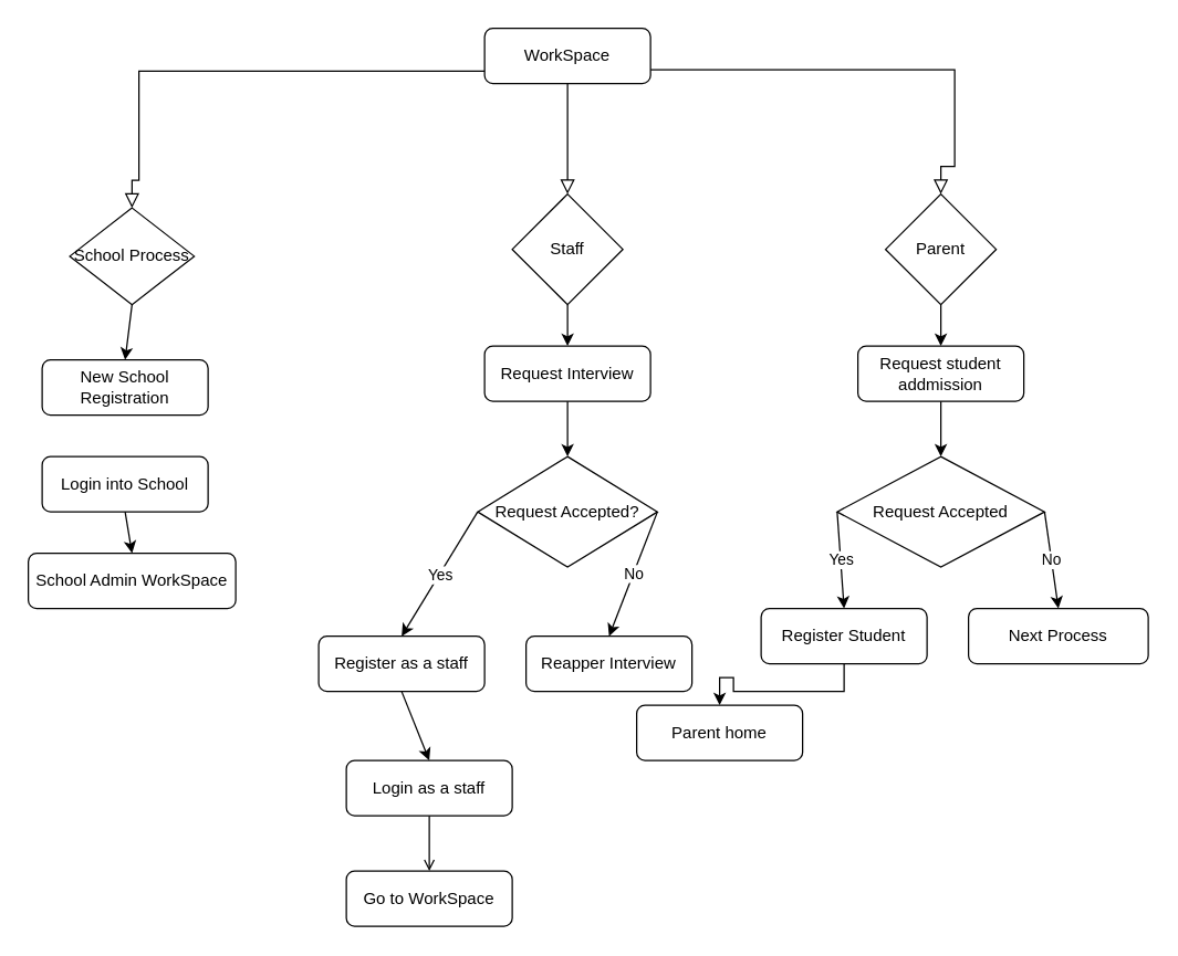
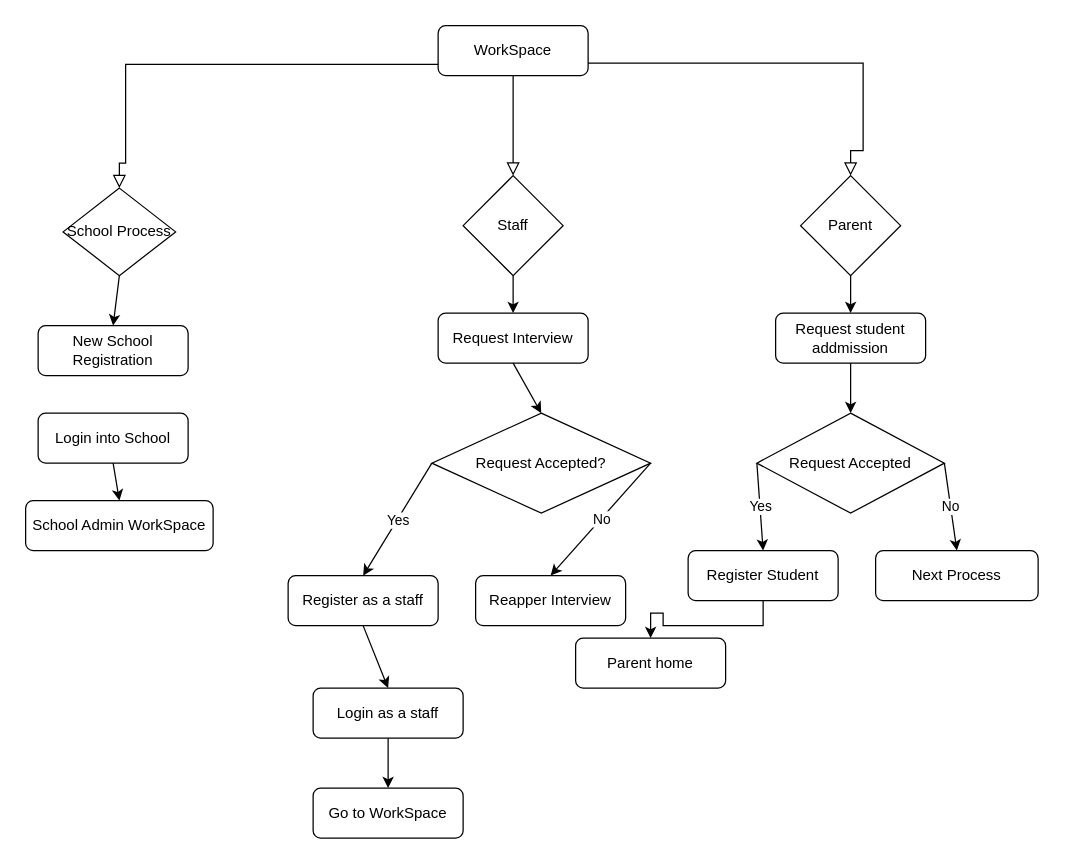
  <mxCell id="0" />
  <mxCell id="1" parent="0" />
  <mxCell id="2" value="" style="rounded=0;html=1;jettySize=auto;orthogonalLoop=1;fontSize=11;endArrow=block;endFill=0;endSize=8;strokeWidth=1;shadow=0;labelBackgroundColor=none;edgeStyle=orthogonalEdgeStyle;entryX=0.5;entryY=0;entryDx=0;entryDy=0;" parent="1" target="14" edge="1"><mxGeometry relative="1" as="geometry"><mxPoint x="400" y="50" as="sourcePoint" /><mxPoint x="130" y="140" as="targetPoint" /><Array as="points"><mxPoint x="400" y="51" /><mxPoint x="100" y="51" /><mxPoint x="100" y="130" /><mxPoint x="95" y="130" /></Array></mxGeometry></mxCell>
  <mxCell id="3" value="WorkSpace" style="rounded=1;whiteSpace=wrap;html=1;fontSize=12;glass=0;strokeWidth=1;shadow=0;" parent="1" vertex="1"><mxGeometry x="350" y="20" width="120" height="40" as="geometry" /></mxCell>
  <mxCell id="4" value="" style="rounded=0;html=1;jettySize=auto;orthogonalLoop=1;fontSize=11;endArrow=block;endFill=0;endSize=8;strokeWidth=1;shadow=0;labelBackgroundColor=none;edgeStyle=orthogonalEdgeStyle;" edge="1" parent="1"><mxGeometry relative="1" as="geometry"><mxPoint x="410" y="60" as="sourcePoint" /><mxPoint x="410" y="140" as="targetPoint" /><Array as="points"><mxPoint x="410" y="140" /></Array></mxGeometry></mxCell>
  <mxCell id="5" value="" style="rounded=0;html=1;jettySize=auto;orthogonalLoop=1;fontSize=11;endArrow=block;endFill=0;endSize=8;strokeWidth=1;shadow=0;labelBackgroundColor=none;edgeStyle=orthogonalEdgeStyle;exitX=1;exitY=0.75;exitDx=0;exitDy=0;entryX=0.5;entryY=0;entryDx=0;entryDy=0;" edge="1" parent="1" source="3" target="17"><mxGeometry relative="1" as="geometry"><mxPoint x="480" y="50" as="sourcePoint" /><mxPoint x="690" y="140" as="targetPoint" /><Array as="points"><mxPoint x="690" y="50" /><mxPoint x="690" y="120" /><mxPoint x="680" y="120" /></Array></mxGeometry></mxCell>
  <mxCell id="6" value="New School Registration" style="rounded=1;whiteSpace=wrap;html=1;" vertex="1" parent="1"><mxGeometry x="30" y="260" width="120" height="40" as="geometry" /></mxCell>
  <mxCell id="7" value="Login into School" style="rounded=1;whiteSpace=wrap;html=1;" vertex="1" parent="1"><mxGeometry x="30" y="330" width="120" height="40" as="geometry" /></mxCell>
  <mxCell id="8" value="Register as a staff" style="rounded=1;whiteSpace=wrap;html=1;" vertex="1" parent="1"><mxGeometry x="230" y="460" width="120" height="40" as="geometry" /></mxCell>
  <mxCell id="9" value="Login as a staff" style="rounded=1;whiteSpace=wrap;html=1;" vertex="1" parent="1"><mxGeometry x="250" y="550" width="120" height="40" as="geometry" /></mxCell>
  <mxCell id="10" value="Request student addmission" style="rounded=1;whiteSpace=wrap;html=1;" vertex="1" parent="1"><mxGeometry x="620" y="250" width="120" height="40" as="geometry" /></mxCell>
  <mxCell id="11" value="Request Interview" style="rounded=1;whiteSpace=wrap;html=1;" vertex="1" parent="1"><mxGeometry x="350" y="250" width="120" height="40" as="geometry" /></mxCell>
  <mxCell id="12" value="" style="endArrow=classic;html=1;rounded=0;entryX=0.5;entryY=0;entryDx=0;entryDy=0;exitX=0.5;exitY=1;exitDx=0;exitDy=0;" edge="1" parent="1" source="15" target="11"><mxGeometry width="50" height="50" relative="1" as="geometry"><mxPoint x="460" y="180" as="sourcePoint" /><mxPoint x="460" y="300" as="targetPoint" /><Array as="points" /></mxGeometry></mxCell>
  <mxCell id="13" value="" style="endArrow=classic;html=1;rounded=0;exitX=0.5;exitY=1;exitDx=0;exitDy=0;entryX=0.5;entryY=0;entryDx=0;entryDy=0;" edge="1" parent="1" source="17" target="10"><mxGeometry width="50" height="50" relative="1" as="geometry"><mxPoint x="680" y="180" as="sourcePoint" /><mxPoint x="410" y="270" as="targetPoint" /><Array as="points" /></mxGeometry></mxCell>
  <mxCell id="14" value="School Process" style="rhombus;whiteSpace=wrap;html=1;" vertex="1" parent="1"><mxGeometry x="50" y="150" width="90" height="70" as="geometry" /></mxCell>
  <mxCell id="15" value="Staff" style="rhombus;whiteSpace=wrap;html=1;" vertex="1" parent="1"><mxGeometry x="370" y="140" width="80" height="80" as="geometry" /></mxCell>
  <mxCell id="16" value="" style="endArrow=classic;html=1;rounded=0;exitX=0.5;exitY=1;exitDx=0;exitDy=0;entryX=0.5;entryY=0;entryDx=0;entryDy=0;" edge="1" parent="1" target="17"><mxGeometry width="50" height="50" relative="1" as="geometry"><mxPoint x="680" y="180" as="sourcePoint" /><mxPoint x="680" y="250" as="targetPoint" /></mxGeometry></mxCell>
  <mxCell id="17" value="Parent" style="rhombus;whiteSpace=wrap;html=1;" vertex="1" parent="1"><mxGeometry x="640" y="140" width="80" height="80" as="geometry" /></mxCell>
  <mxCell id="18" value="School Admin WorkSpace" style="rounded=1;whiteSpace=wrap;html=1;" vertex="1" parent="1"><mxGeometry x="20" y="400" width="150" height="40" as="geometry" /></mxCell>
  <mxCell id="19" value="" style="endArrow=classic;html=1;rounded=0;exitX=0.5;exitY=1;exitDx=0;exitDy=0;entryX=0.5;entryY=0;entryDx=0;entryDy=0;" edge="1" parent="1" source="7" target="18"><mxGeometry width="50" height="50" relative="1" as="geometry"><mxPoint x="360" y="430" as="sourcePoint" /><mxPoint x="410" y="380" as="targetPoint" /></mxGeometry></mxCell>
  <mxCell id="20" value="" style="endArrow=classic;html=1;rounded=0;exitX=0.5;exitY=1;exitDx=0;exitDy=0;entryX=0.5;entryY=0;entryDx=0;entryDy=0;" edge="1" parent="1" source="11" target="21"><mxGeometry width="50" height="50" relative="1" as="geometry"><mxPoint x="360" y="460" as="sourcePoint" /><mxPoint x="320" y="550" as="targetPoint" /><Array as="points" /></mxGeometry></mxCell>
- <mxCell id="21" value="Request Accepted?" style="rhombus;whiteSpace=wrap;html=1;" vertex="1" parent="1"><mxGeometry x="345" y="330" width="130" height="80" as="geometry" /></mxCell>
- <mxCell id="22" value="" style="edgeStyle=orthogonalEdgeStyle;rounded=0;orthogonalLoop=1;jettySize=auto;html=1;exitX=0.5;exitY=1;exitDx=0;exitDy=0;entryX=0.5;entryY=0;entryDx=0;entryDy=0;endArrow=open;" edge="1" parent="1" source="9" target="23"><mxGeometry relative="1" as="geometry"><mxPoint x="200" y="610" as="targetPoint" /></mxGeometry></mxCell>
+ <mxCell id="21" value="Request Accepted?" style="rhombus;whiteSpace=wrap;html=1;" vertex="1" parent="1"><mxGeometry x="345" y="330" width="175" height="80" as="geometry" /></mxCell>
+ <mxCell id="22" value="" style="edgeStyle=orthogonalEdgeStyle;rounded=0;orthogonalLoop=1;jettySize=auto;html=1;exitX=0.5;exitY=1;exitDx=0;exitDy=0;entryX=0.5;entryY=0;entryDx=0;entryDy=0;" edge="1" parent="1" source="9" target="23"><mxGeometry relative="1" as="geometry"><mxPoint x="200" y="610" as="targetPoint" /></mxGeometry></mxCell>
  <mxCell id="23" value="Go to WorkSpace" style="rounded=1;whiteSpace=wrap;html=1;" vertex="1" parent="1"><mxGeometry x="250" y="630" width="120" height="40" as="geometry" /></mxCell>
  <mxCell id="24" value="Reapper Interview" style="rounded=1;whiteSpace=wrap;html=1;" vertex="1" parent="1"><mxGeometry x="380" y="460" width="120" height="40" as="geometry" /></mxCell>
  <mxCell id="25" value="" style="endArrow=classic;html=1;rounded=0;exitX=0;exitY=0.5;exitDx=0;exitDy=0;entryX=0.5;entryY=0;entryDx=0;entryDy=0;" edge="1" parent="1" source="21" target="8"><mxGeometry relative="1" as="geometry"><mxPoint x="180" y="590" as="sourcePoint" /><mxPoint x="270" y="420" as="targetPoint" /></mxGeometry></mxCell>
  <mxCell id="26" value="Yes" style="edgeLabel;resizable=0;html=1;;align=center;verticalAlign=middle;" connectable="0" vertex="1" parent="25"><mxGeometry relative="1" as="geometry" /></mxCell>
  <mxCell id="27" value="" style="endArrow=classic;html=1;rounded=0;exitX=1;exitY=0.5;exitDx=0;exitDy=0;entryX=0.5;entryY=0;entryDx=0;entryDy=0;" edge="1" parent="1" source="21" target="24"><mxGeometry relative="1" as="geometry"><mxPoint x="540" y="540" as="sourcePoint" /><mxPoint x="700" y="540" as="targetPoint" /></mxGeometry></mxCell>
  <mxCell id="28" value="No" style="edgeLabel;resizable=0;html=1;;align=center;verticalAlign=middle;" connectable="0" vertex="1" parent="27"><mxGeometry relative="1" as="geometry" /></mxCell>
  <mxCell id="29" value="" style="endArrow=classic;html=1;rounded=0;entryX=0.5;entryY=0;entryDx=0;entryDy=0;exitX=0.5;exitY=1;exitDx=0;exitDy=0;" edge="1" parent="1" source="10" target="30"><mxGeometry width="50" height="50" relative="1" as="geometry"><mxPoint x="640" y="290" as="sourcePoint" /><mxPoint x="610" y="530" as="targetPoint" /><Array as="points" /></mxGeometry></mxCell>
  <mxCell id="30" value="Request Accepted" style="rhombus;whiteSpace=wrap;html=1;" vertex="1" parent="1"><mxGeometry x="605" y="330" width="150" height="80" as="geometry" /></mxCell>
  <mxCell id="31" value="" style="endArrow=classic;html=1;rounded=0;exitX=0;exitY=0.5;exitDx=0;exitDy=0;entryX=0.5;entryY=0;entryDx=0;entryDy=0;" edge="1" parent="1" source="30" target="36"><mxGeometry relative="1" as="geometry"><mxPoint x="330" y="565" as="sourcePoint" /><mxPoint x="600" y="610" as="targetPoint" /></mxGeometry></mxCell>
  <mxCell id="32" value="Yes" style="edgeLabel;resizable=0;html=1;;align=center;verticalAlign=middle;" connectable="0" vertex="1" parent="31"><mxGeometry relative="1" as="geometry" /></mxCell>
  <mxCell id="33" value="" style="endArrow=classic;html=1;rounded=0;exitX=1;exitY=0.5;exitDx=0;exitDy=0;entryX=0.5;entryY=0;entryDx=0;entryDy=0;" edge="1" parent="1" source="30" target="37"><mxGeometry relative="1" as="geometry"><mxPoint x="460" y="565" as="sourcePoint" /><mxPoint x="760" y="610" as="targetPoint" /></mxGeometry></mxCell>
  <mxCell id="34" value="No" style="edgeLabel;resizable=0;html=1;;align=center;verticalAlign=middle;" connectable="0" vertex="1" parent="33"><mxGeometry relative="1" as="geometry" /></mxCell>
  <mxCell id="35" value="" style="edgeStyle=orthogonalEdgeStyle;rounded=0;orthogonalLoop=1;jettySize=auto;html=1;" edge="1" parent="1" source="36" target="40"><mxGeometry relative="1" as="geometry" /></mxCell>
  <mxCell id="36" value="Register Student" style="rounded=1;whiteSpace=wrap;html=1;" vertex="1" parent="1"><mxGeometry x="550" y="440" width="120" height="40" as="geometry" /></mxCell>
  <mxCell id="37" value="Next Process" style="rounded=1;whiteSpace=wrap;html=1;" vertex="1" parent="1"><mxGeometry x="700" y="440" width="130" height="40" as="geometry" /></mxCell>
  <mxCell id="38" value="" style="endArrow=classic;html=1;rounded=0;exitX=0.5;exitY=1;exitDx=0;exitDy=0;entryX=0.5;entryY=0;entryDx=0;entryDy=0;" edge="1" parent="1" source="8" target="9"><mxGeometry width="50" height="50" relative="1" as="geometry"><mxPoint x="360" y="470" as="sourcePoint" /><mxPoint x="410" y="420" as="targetPoint" /></mxGeometry></mxCell>
  <mxCell id="39" value="" style="endArrow=classic;html=1;rounded=0;exitX=0.5;exitY=1;exitDx=0;exitDy=0;entryX=0.5;entryY=0;entryDx=0;entryDy=0;" edge="1" parent="1" source="14" target="6"><mxGeometry width="50" height="50" relative="1" as="geometry"><mxPoint x="350" y="400" as="sourcePoint" /><mxPoint x="400" y="350" as="targetPoint" /></mxGeometry></mxCell>
  <mxCell id="40" value="Parent home" style="rounded=1;whiteSpace=wrap;html=1;" vertex="1" parent="1"><mxGeometry x="460" y="510" width="120" height="40" as="geometry" /></mxCell>
